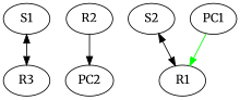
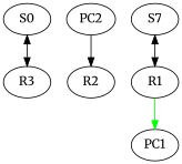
  digraph {
    fontname=Merriweather
    node [fontname=Merriweather]
    edge [fontname=Merriweather]
-   S1
+   S1 [label=S0]
    R3
    R2
    PC2
-   S2
+   S2 [label=S7]
    R1
    PC1
    S1 -> R3 [dir=both]
-   R2 -> PC2
+   PC2 -> R2
    S2 -> R1 [color=black dir=both]
-   PC1 -> R1 [color=green]
+   R1 -> PC1 [color=green]
  }
